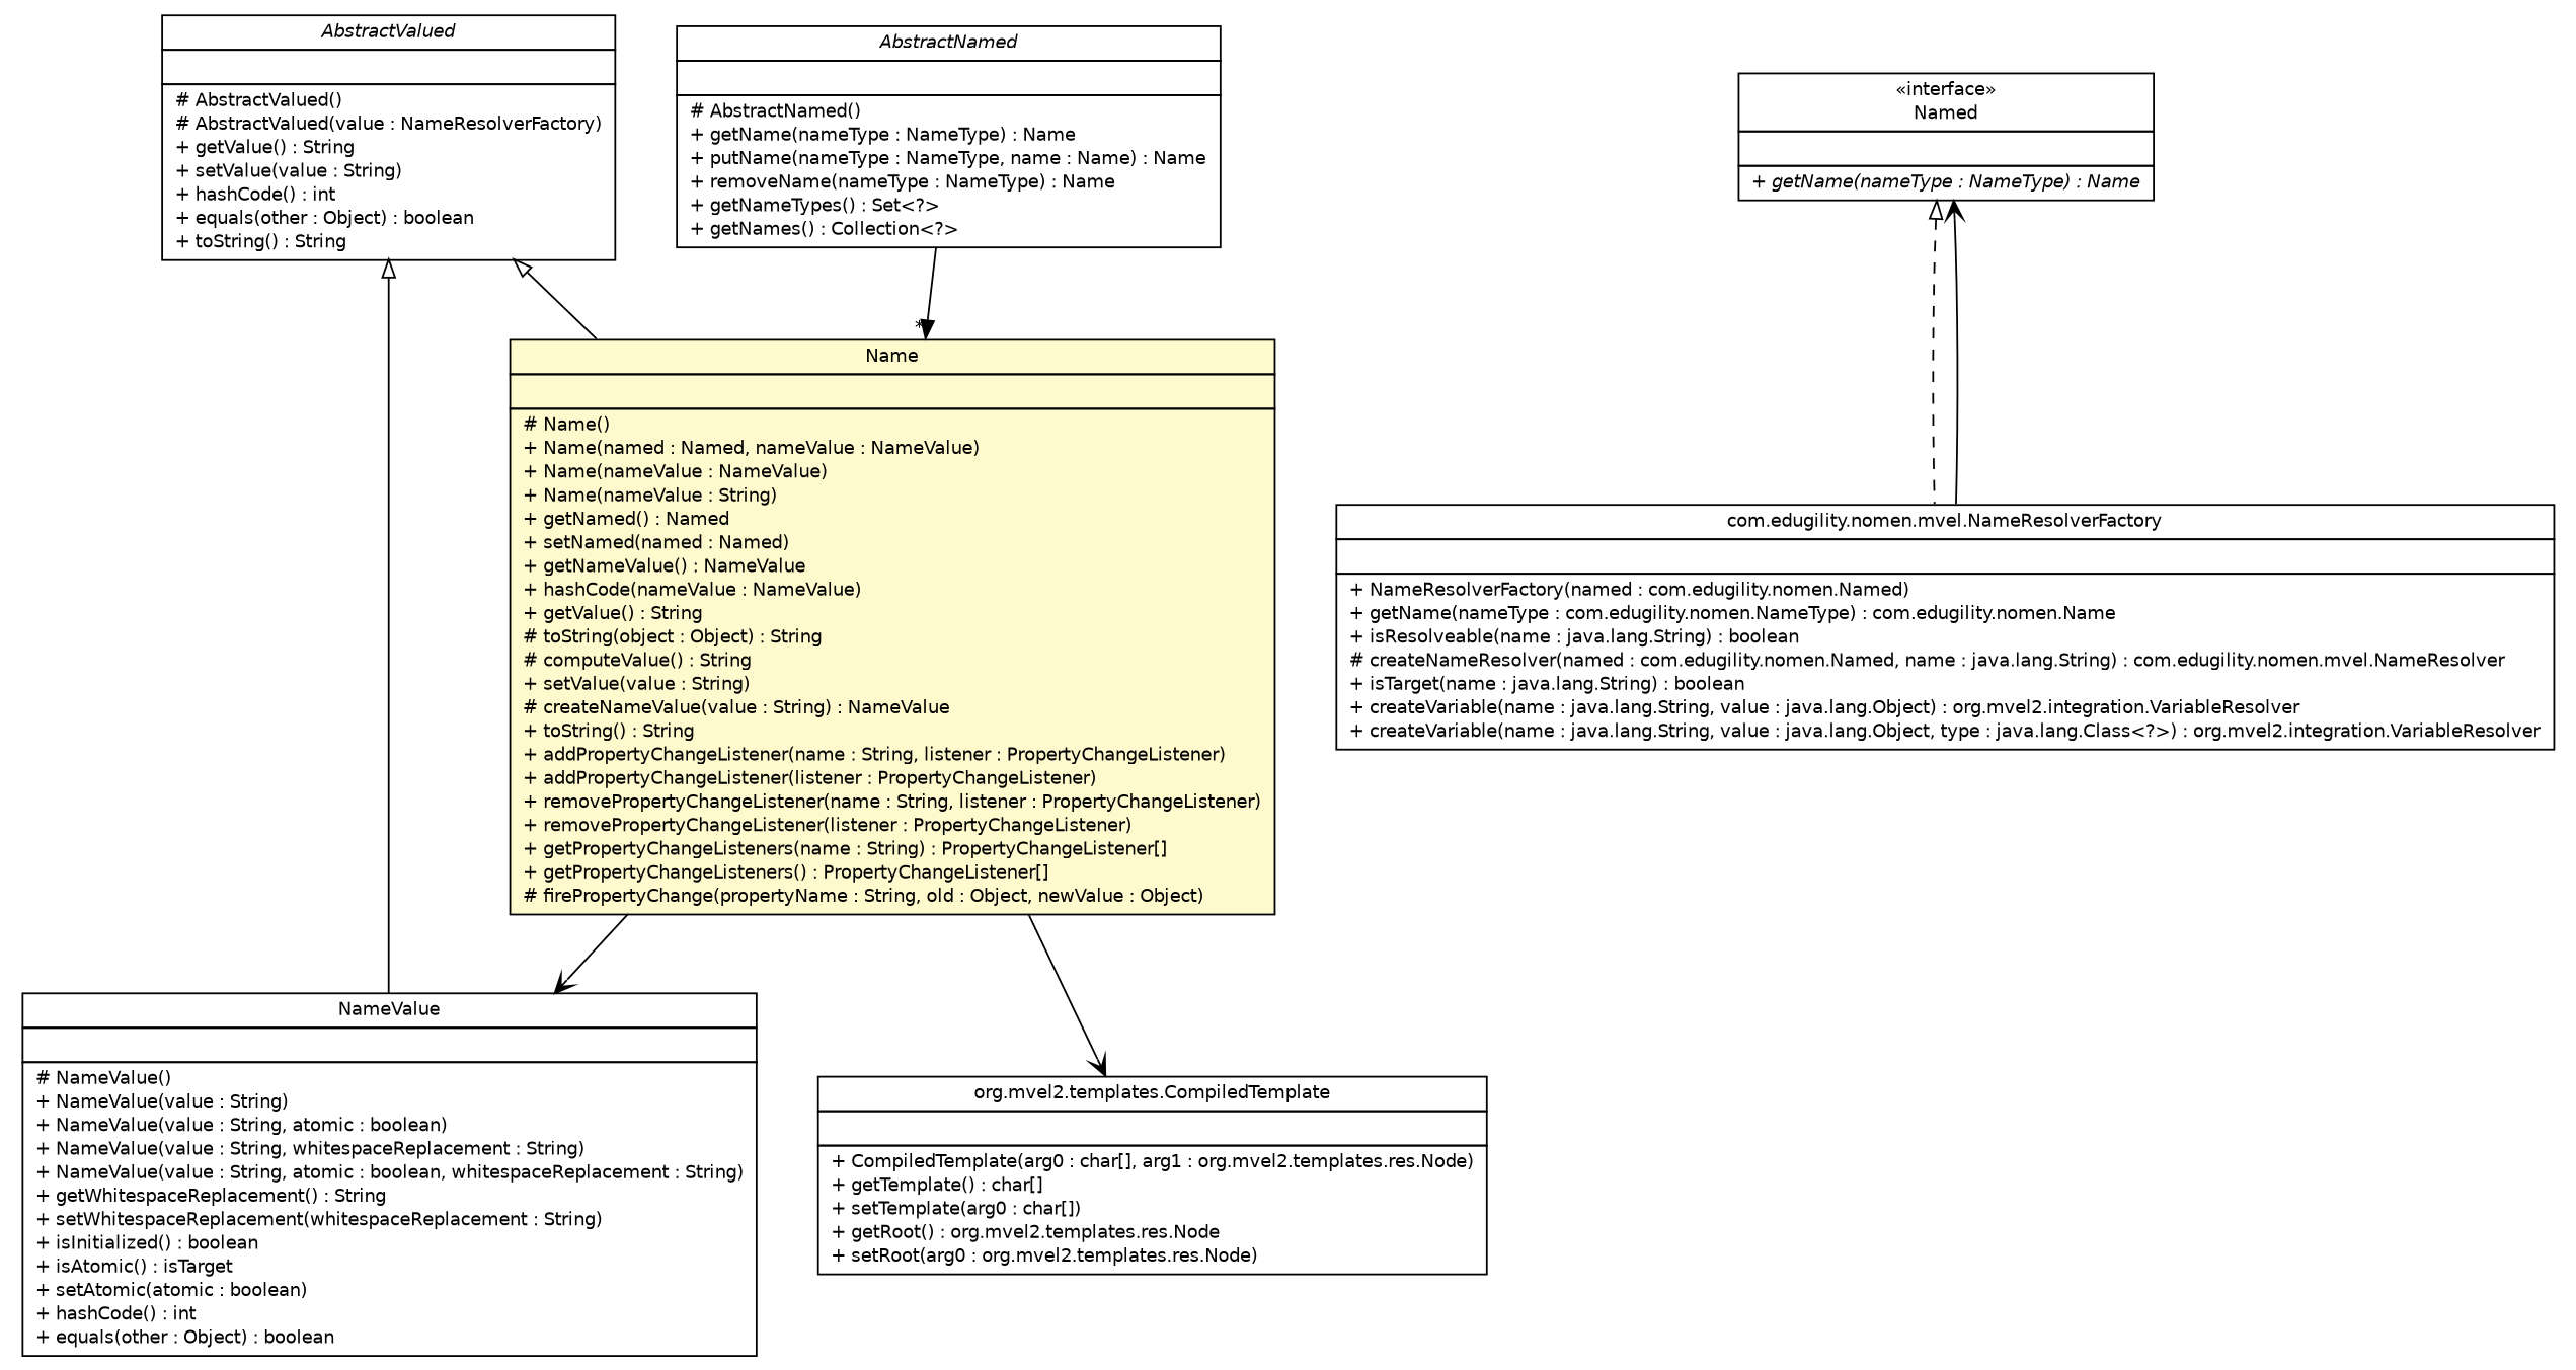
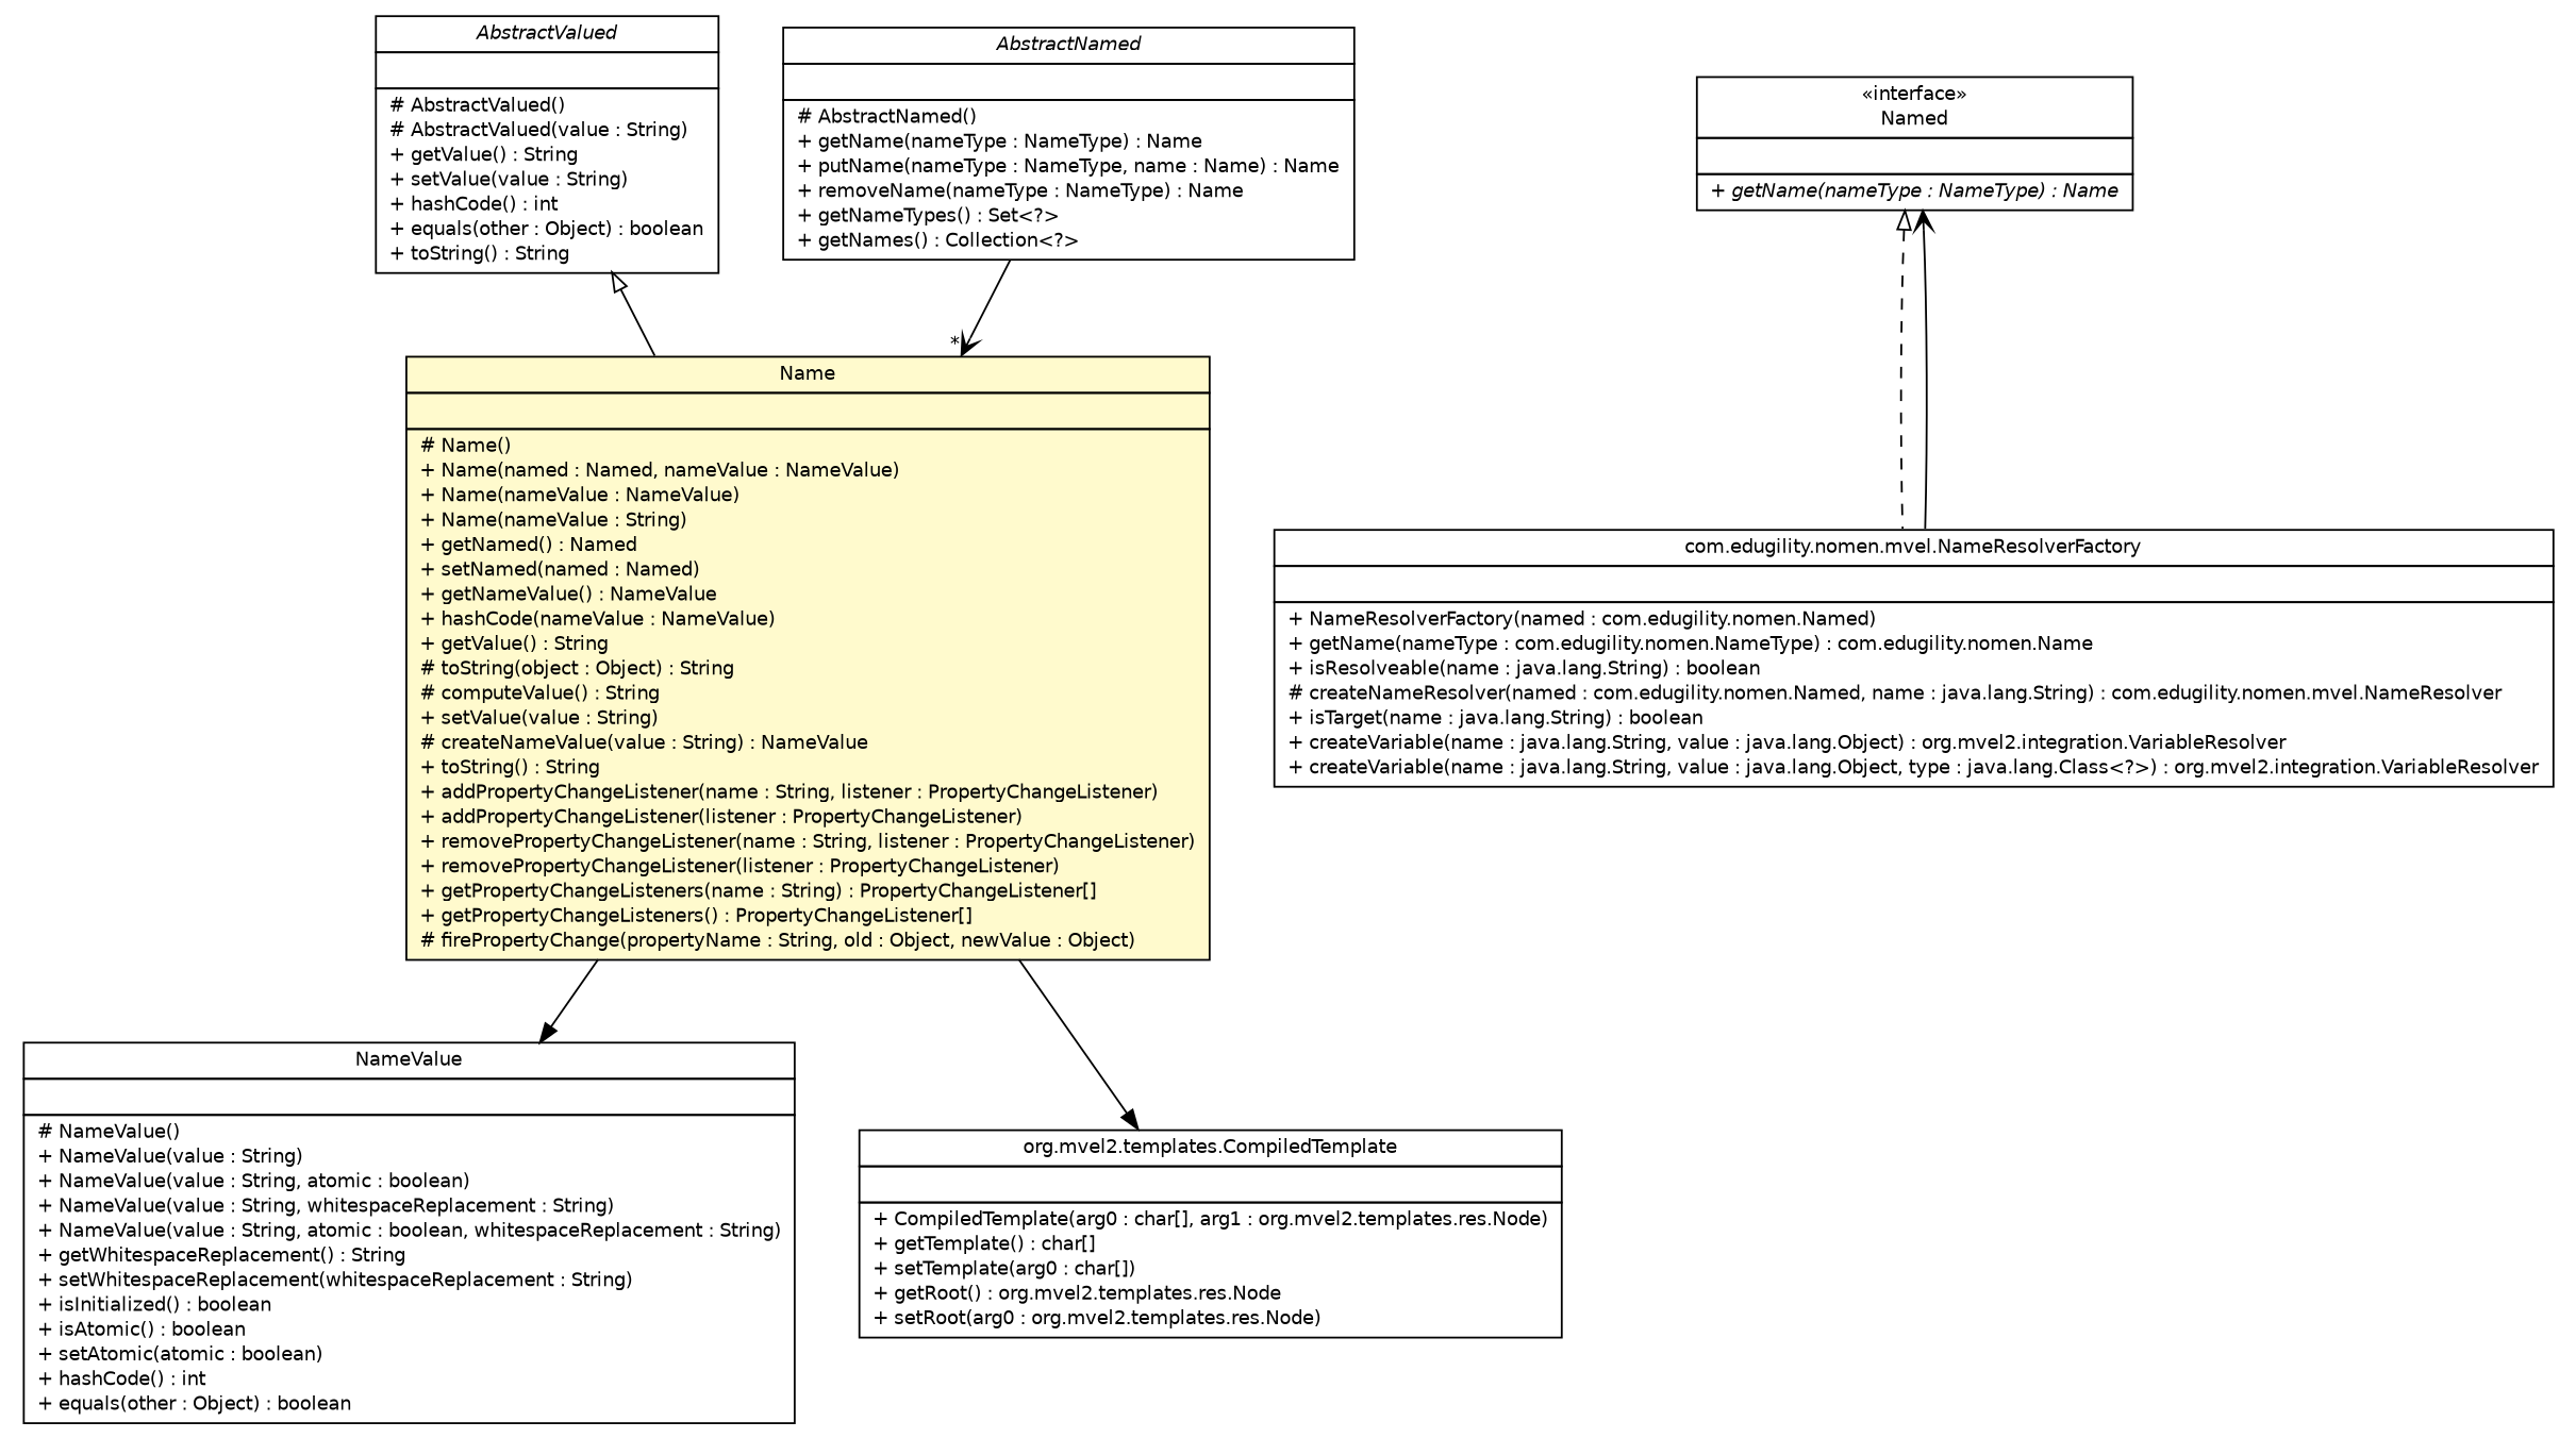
  digraph {
    nodesep=0.25
    ranksep=0.5
    node [fontcolor=black fontname=Helvetica fontsize=10.0 shape=plaintext]
    edge [fontname=Helvetica fontsize=10.0 headport=p labelfontname=Helvetica labelfontsize=10 tailport=p arrowhead=open color=black fontcolor=black]
-   n1 [label=<<table title="com.edugility.nomen.NameValue" border="0" cellborder="1" cellspacing="0" cellpadding="2" port="p" href="./NameValue.html"> 		<tr><td><table border="0" cellspacing="0" cellpadding="1"> <tr><td align="center" balign="center"> NameValue </td></tr> 		</table></td></tr> 		<tr><td><table border="0" cellspacing="0" cellpadding="1"> <tr><td align="left" balign="left">  </td></tr> 		</table></td></tr> 		<tr><td><table border="0" cellspacing="0" cellpadding="1"> <tr><td align="left" balign="left"> # NameValue() </td></tr> <tr><td align="left" balign="left"> + NameValue(value : String) </td></tr> <tr><td align="left" balign="left"> + NameValue(value : String, atomic : boolean) </td></tr> <tr><td align="left" balign="left"> + NameValue(value : String, whitespaceReplacement : String) </td></tr> <tr><td align="left" balign="left"> + NameValue(value : String, atomic : boolean, whitespaceReplacement : String) </td></tr> <tr><td align="left" balign="left"> + getWhitespaceReplacement() : String </td></tr> <tr><td align="left" balign="left"> + setWhitespaceReplacement(whitespaceReplacement : String) </td></tr> <tr><td align="left" balign="left"> + isInitialized() : boolean </td></tr> <tr><td align="left" balign="left"> + isAtomic() : isTarget </td></tr> <tr><td align="left" balign="left"> + setAtomic(atomic : boolean) </td></tr> <tr><td align="left" balign="left"> + hashCode() : int </td></tr> <tr><td align="left" balign="left"> + equals(other : Object) : boolean </td></tr> 		</table></td></tr> 		</table>>]
+   n1 [label=<<table title="com.edugility.nomen.NameValue" border="0" cellborder="1" cellspacing="0" cellpadding="2" port="p" href="./NameValue.html"> 		<tr><td><table border="0" cellspacing="0" cellpadding="1"> <tr><td align="center" balign="center"> NameValue </td></tr> 		</table></td></tr> 		<tr><td><table border="0" cellspacing="0" cellpadding="1"> <tr><td align="left" balign="left">  </td></tr> 		</table></td></tr> 		<tr><td><table border="0" cellspacing="0" cellpadding="1"> <tr><td align="left" balign="left"> # NameValue() </td></tr> <tr><td align="left" balign="left"> + NameValue(value : String) </td></tr> <tr><td align="left" balign="left"> + NameValue(value : String, atomic : boolean) </td></tr> <tr><td align="left" balign="left"> + NameValue(value : String, whitespaceReplacement : String) </td></tr> <tr><td align="left" balign="left"> + NameValue(value : String, atomic : boolean, whitespaceReplacement : String) </td></tr> <tr><td align="left" balign="left"> + getWhitespaceReplacement() : String </td></tr> <tr><td align="left" balign="left"> + setWhitespaceReplacement(whitespaceReplacement : String) </td></tr> <tr><td align="left" balign="left"> + isInitialized() : boolean </td></tr> <tr><td align="left" balign="left"> + isAtomic() : boolean </td></tr> <tr><td align="left" balign="left"> + setAtomic(atomic : boolean) </td></tr> <tr><td align="left" balign="left"> + hashCode() : int </td></tr> <tr><td align="left" balign="left"> + equals(other : Object) : boolean </td></tr> 		</table></td></tr> 		</table>>]
    n2 [label=<<table title="com.edugility.nomen.Named" border="0" cellborder="1" cellspacing="0" cellpadding="2" port="p" href="./Named.html"> 		<tr><td><table border="0" cellspacing="0" cellpadding="1"> <tr><td align="center" balign="center"> &#171;interface&#187; </td></tr> <tr><td align="center" balign="center"> Named </td></tr> 		</table></td></tr> 		<tr><td><table border="0" cellspacing="0" cellpadding="1"> <tr><td align="left" balign="left">  </td></tr> 		</table></td></tr> 		<tr><td><table border="0" cellspacing="0" cellpadding="1"> <tr><td align="left" balign="left"><font face="Helvetica-Oblique" point-size="10.0"> + getName(nameType : NameType) : Name </font></td></tr> 		</table></td></tr> 		</table>>]
    n3 [label=<<table title="com.edugility.nomen.mvel.NameResolverFactory" border="0" cellborder="1" cellspacing="0" cellpadding="2" port="p" href="./mvel/NameResolverFactory.html"> 		<tr><td><table border="0" cellspacing="0" cellpadding="1"> <tr><td align="center" balign="center"> com.edugility.nomen.mvel.NameResolverFactory </td></tr> 		</table></td></tr> 		<tr><td><table border="0" cellspacing="0" cellpadding="1"> <tr><td align="left" balign="left">  </td></tr> 		</table></td></tr> 		<tr><td><table border="0" cellspacing="0" cellpadding="1"> <tr><td align="left" balign="left"> + NameResolverFactory(named : com.edugility.nomen.Named) </td></tr> <tr><td align="left" balign="left"> + getName(nameType : com.edugility.nomen.NameType) : com.edugility.nomen.Name </td></tr> <tr><td align="left" balign="left"> + isResolveable(name : java.lang.String) : boolean </td></tr> <tr><td align="left" balign="left"> # createNameResolver(named : com.edugility.nomen.Named, name : java.lang.String) : com.edugility.nomen.mvel.NameResolver </td></tr> <tr><td align="left" balign="left"> + isTarget(name : java.lang.String) : boolean </td></tr> <tr><td align="left" balign="left"> + createVariable(name : java.lang.String, value : java.lang.Object) : org.mvel2.integration.VariableResolver </td></tr> <tr><td align="left" balign="left"> + createVariable(name : java.lang.String, value : java.lang.Object, type : java.lang.Class&lt;?&gt;) : org.mvel2.integration.VariableResolver </td></tr> 		</table></td></tr> 		</table>>]
    n4 [label=<<table title="com.edugility.nomen.Name" border="0" cellborder="1" cellspacing="0" cellpadding="2" port="p" bgcolor="lemonChiffon" href="./Name.html"> 		<tr><td><table border="0" cellspacing="0" cellpadding="1"> <tr><td align="center" balign="center"> Name </td></tr> 		</table></td></tr> 		<tr><td><table border="0" cellspacing="0" cellpadding="1"> <tr><td align="left" balign="left">  </td></tr> 		</table></td></tr> 		<tr><td><table border="0" cellspacing="0" cellpadding="1"> <tr><td align="left" balign="left"> # Name() </td></tr> <tr><td align="left" balign="left"> + Name(named : Named, nameValue : NameValue) </td></tr> <tr><td align="left" balign="left"> + Name(nameValue : NameValue) </td></tr> <tr><td align="left" balign="left"> + Name(nameValue : String) </td></tr> <tr><td align="left" balign="left"> + getNamed() : Named </td></tr> <tr><td align="left" balign="left"> + setNamed(named : Named) </td></tr> <tr><td align="left" balign="left"> + getNameValue() : NameValue </td></tr> <tr><td align="left" balign="left"> + hashCode(nameValue : NameValue) </td></tr> <tr><td align="left" balign="left"> + getValue() : String </td></tr> <tr><td align="left" balign="left"> # toString(object : Object) : String </td></tr> <tr><td align="left" balign="left"> # computeValue() : String </td></tr> <tr><td align="left" balign="left"> + setValue(value : String) </td></tr> <tr><td align="left" balign="left"> # createNameValue(value : String) : NameValue </td></tr> <tr><td align="left" balign="left"> + toString() : String </td></tr> <tr><td align="left" balign="left"> + addPropertyChangeListener(name : String, listener : PropertyChangeListener) </td></tr> <tr><td align="left" balign="left"> + addPropertyChangeListener(listener : PropertyChangeListener) </td></tr> <tr><td align="left" balign="left"> + removePropertyChangeListener(name : String, listener : PropertyChangeListener) </td></tr> <tr><td align="left" balign="left"> + removePropertyChangeListener(listener : PropertyChangeListener) </td></tr> <tr><td align="left" balign="left"> + getPropertyChangeListeners(name : String) : PropertyChangeListener[] </td></tr> <tr><td align="left" balign="left"> + getPropertyChangeListeners() : PropertyChangeListener[] </td></tr> <tr><td align="left" balign="left"> # firePropertyChange(propertyName : String, old : Object, newValue : Object) </td></tr> 		</table></td></tr> 		</table>>]
    n5 [label=<<table title="org.mvel2.templates.CompiledTemplate" border="0" cellborder="1" cellspacing="0" cellpadding="2" port="p" href="http://java.sun.com/j2se/1.4.2/docs/api/org/mvel2/templates/CompiledTemplate.html"> 		<tr><td><table border="0" cellspacing="0" cellpadding="1"> <tr><td align="center" balign="center"> org.mvel2.templates.CompiledTemplate </td></tr> 		</table></td></tr> 		<tr><td><table border="0" cellspacing="0" cellpadding="1"> <tr><td align="left" balign="left">  </td></tr> 		</table></td></tr> 		<tr><td><table border="0" cellspacing="0" cellpadding="1"> <tr><td align="left" balign="left"> + CompiledTemplate(arg0 : char[], arg1 : org.mvel2.templates.res.Node) </td></tr> <tr><td align="left" balign="left"> + getTemplate() : char[] </td></tr> <tr><td align="left" balign="left"> + setTemplate(arg0 : char[]) </td></tr> <tr><td align="left" balign="left"> + getRoot() : org.mvel2.templates.res.Node </td></tr> <tr><td align="left" balign="left"> + setRoot(arg0 : org.mvel2.templates.res.Node) </td></tr> 		</table></td></tr> 		</table>>]
-   n6 [label=<<table title="com.edugility.nomen.AbstractValued" border="0" cellborder="1" cellspacing="0" cellpadding="2" port="p" href="./AbstractValued.html"> 		<tr><td><table border="0" cellspacing="0" cellpadding="1"> <tr><td align="center" balign="center"><font face="Helvetica-Oblique"> AbstractValued </font></td></tr> 		</table></td></tr> 		<tr><td><table border="0" cellspacing="0" cellpadding="1"> <tr><td align="left" balign="left">  </td></tr> 		</table></td></tr> 		<tr><td><table border="0" cellspacing="0" cellpadding="1"> <tr><td align="left" balign="left"> # AbstractValued() </td></tr> <tr><td align="left" balign="left"> # AbstractValued(value : NameResolverFactory) </td></tr> <tr><td align="left" balign="left"> + getValue() : String </td></tr> <tr><td align="left" balign="left"> + setValue(value : String) </td></tr> <tr><td align="left" balign="left"> + hashCode() : int </td></tr> <tr><td align="left" balign="left"> + equals(other : Object) : boolean </td></tr> <tr><td align="left" balign="left"> + toString() : String </td></tr> 		</table></td></tr> 		</table>>]
+   n6 [label=<<table title="com.edugility.nomen.AbstractValued" border="0" cellborder="1" cellspacing="0" cellpadding="2" port="p" href="./AbstractValued.html"> 		<tr><td><table border="0" cellspacing="0" cellpadding="1"> <tr><td align="center" balign="center"><font face="Helvetica-Oblique"> AbstractValued </font></td></tr> 		</table></td></tr> 		<tr><td><table border="0" cellspacing="0" cellpadding="1"> <tr><td align="left" balign="left">  </td></tr> 		</table></td></tr> 		<tr><td><table border="0" cellspacing="0" cellpadding="1"> <tr><td align="left" balign="left"> # AbstractValued() </td></tr> <tr><td align="left" balign="left"> # AbstractValued(value : String) </td></tr> <tr><td align="left" balign="left"> + getValue() : String </td></tr> <tr><td align="left" balign="left"> + setValue(value : String) </td></tr> <tr><td align="left" balign="left"> + hashCode() : int </td></tr> <tr><td align="left" balign="left"> + equals(other : Object) : boolean </td></tr> <tr><td align="left" balign="left"> + toString() : String </td></tr> 		</table></td></tr> 		</table>>]
    n7 [label=<<table title="com.edugility.nomen.AbstractNamed" border="0" cellborder="1" cellspacing="0" cellpadding="2" port="p" href="./AbstractNamed.html"> 		<tr><td><table border="0" cellspacing="0" cellpadding="1"> <tr><td align="center" balign="center"><font face="Helvetica-Oblique"> AbstractNamed </font></td></tr> 		</table></td></tr> 		<tr><td><table border="0" cellspacing="0" cellpadding="1"> <tr><td align="left" balign="left">  </td></tr> 		</table></td></tr> 		<tr><td><table border="0" cellspacing="0" cellpadding="1"> <tr><td align="left" balign="left"> # AbstractNamed() </td></tr> <tr><td align="left" balign="left"> + getName(nameType : NameType) : Name </td></tr> <tr><td align="left" balign="left"> + putName(nameType : NameType, name : Name) : Name </td></tr> <tr><td align="left" balign="left"> + removeName(nameType : NameType) : Name </td></tr> <tr><td align="left" balign="left"> + getNameTypes() : Set&lt;?&gt; </td></tr> <tr><td align="left" balign="left"> + getNames() : Collection&lt;?&gt; </td></tr> 		</table></td></tr> 		</table>>]
    n2 -> n3 [arrowtail=empty dir=back fontsize=10 style=dashed arrowhead="" color="" fontcolor=""]
    n3 -> n2
-   n4 -> n1
-   n4 -> n5
-   n6 -> n1 [arrowtail=empty dir=back fontsize=10 arrowhead="" color="" fontcolor=""]
+   n4 -> n1 [arrowhead=normal]
+   n4 -> n5 [arrowhead=normal]
    n6 -> n4 [arrowtail=empty dir=back fontsize=10 arrowhead="" color="" fontcolor=""]
-   n7 -> n4 [arrowhead=normal headlabel="*"]
+   n7 -> n4 [headlabel="*"]
  }
